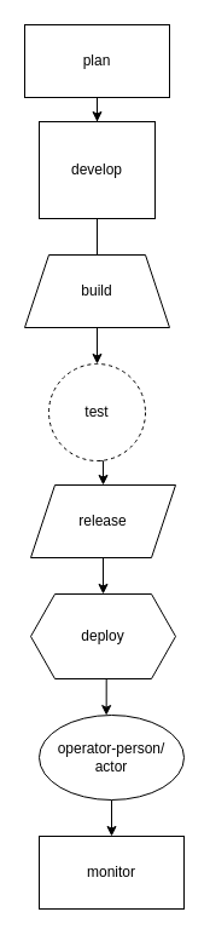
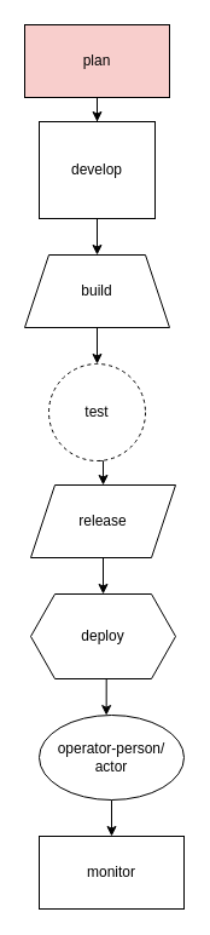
  <mxCell id="0" />
  <mxCell id="1" parent="0" />
  <mxCell id="2" style="edgeStyle=orthogonalEdgeStyle;rounded=0;orthogonalLoop=1;jettySize=auto;html=1;exitX=0.5;exitY=1;exitDx=0;exitDy=0;" edge="1" parent="1" source="3" target="5"><mxGeometry relative="1" as="geometry" /></mxCell>
- <mxCell id="3" value="plan" style="rounded=0;whiteSpace=wrap;html=1;" vertex="1" parent="1"><mxGeometry x="20" y="20" width="120" height="60" as="geometry" /></mxCell>
- <mxCell id="4" style="edgeStyle=orthogonalEdgeStyle;rounded=0;orthogonalLoop=1;jettySize=auto;html=1;exitX=0.5;exitY=1;exitDx=0;exitDy=0;entryX=0.5;entryY=0;entryDx=0;entryDy=0;endArrow=none;" edge="1" parent="1" source="5" target="7"><mxGeometry relative="1" as="geometry" /></mxCell>
+ <mxCell id="3" value="plan" style="rounded=0;whiteSpace=wrap;html=1;fillColor=#f8cecc;" vertex="1" parent="1"><mxGeometry x="20" y="20" width="120" height="60" as="geometry" /></mxCell>
+ <mxCell id="4" style="edgeStyle=orthogonalEdgeStyle;rounded=0;orthogonalLoop=1;jettySize=auto;html=1;exitX=0.5;exitY=1;exitDx=0;exitDy=0;entryX=0.5;entryY=0;entryDx=0;entryDy=0;" edge="1" parent="1" source="5" target="7"><mxGeometry relative="1" as="geometry" /></mxCell>
  <mxCell id="5" value="develop" style="whiteSpace=wrap;html=1;rounded=0;" vertex="1" parent="1"><mxGeometry x="32" y="100" width="96" height="80" as="geometry" /></mxCell>
  <mxCell id="6" style="edgeStyle=orthogonalEdgeStyle;rounded=0;orthogonalLoop=1;jettySize=auto;html=1;exitX=0.5;exitY=1;exitDx=0;exitDy=0;" edge="1" parent="1" source="7" target="9"><mxGeometry relative="1" as="geometry" /></mxCell>
  <mxCell id="7" value="build" style="shape=trapezoid;perimeter=trapezoidPerimeter;whiteSpace=wrap;html=1;fixedSize=1;" vertex="1" parent="1"><mxGeometry x="20" y="210" width="120" height="60" as="geometry" /></mxCell>
  <mxCell id="8" style="edgeStyle=orthogonalEdgeStyle;rounded=0;orthogonalLoop=1;jettySize=auto;html=1;exitX=0.5;exitY=1;exitDx=0;exitDy=0;entryX=0.5;entryY=0;entryDx=0;entryDy=0;" edge="1" parent="1" source="9" target="11"><mxGeometry relative="1" as="geometry" /></mxCell>
  <mxCell id="9" value="test" style="ellipse;whiteSpace=wrap;html=1;aspect=fixed;dashed=1;" vertex="1" parent="1"><mxGeometry x="40" y="300" width="80" height="80" as="geometry" /></mxCell>
  <mxCell id="10" style="edgeStyle=orthogonalEdgeStyle;rounded=0;orthogonalLoop=1;jettySize=auto;html=1;exitX=0.5;exitY=1;exitDx=0;exitDy=0;entryX=0.5;entryY=0;entryDx=0;entryDy=0;" edge="1" parent="1" source="11" target="12"><mxGeometry relative="1" as="geometry" /></mxCell>
  <mxCell id="11" value="release" style="shape=parallelogram;perimeter=parallelogramPerimeter;whiteSpace=wrap;html=1;fixedSize=1;" vertex="1" parent="1"><mxGeometry x="25" y="400" width="120" height="60" as="geometry" /></mxCell>
  <mxCell id="12" value="deploy" style="shape=hexagon;perimeter=hexagonPerimeter2;whiteSpace=wrap;html=1;fixedSize=1;" vertex="1" parent="1"><mxGeometry x="25" y="490" width="120" height="70" as="geometry" /></mxCell>
  <mxCell id="13" value="monitor" style="whiteSpace=wrap;html=1;rounded=0;" vertex="1" parent="1"><mxGeometry x="32" y="690" width="120" height="60" as="geometry" /></mxCell>
  <mxCell id="14" style="edgeStyle=orthogonalEdgeStyle;rounded=0;orthogonalLoop=1;jettySize=auto;html=1;exitX=0.5;exitY=1;exitDx=0;exitDy=0;entryX=0.393;entryY=0.004;entryDx=0;entryDy=0;entryPerimeter=0;" edge="1" parent="1" source="12"><mxGeometry relative="1" as="geometry"><mxPoint x="87.658" y="590.12" as="targetPoint" /></mxGeometry></mxCell>
  <mxCell id="15" value="" style="edgeStyle=orthogonalEdgeStyle;rounded=0;orthogonalLoop=1;jettySize=auto;html=1;" edge="1" parent="1" source="16" target="13"><mxGeometry relative="1" as="geometry" /></mxCell>
  <mxCell id="16" value="operator-person/&lt;div&gt;actor&lt;/div&gt;" style="ellipse;whiteSpace=wrap;html=1;" vertex="1" parent="1"><mxGeometry x="32" y="590" width="120" height="70" as="geometry" /></mxCell>
